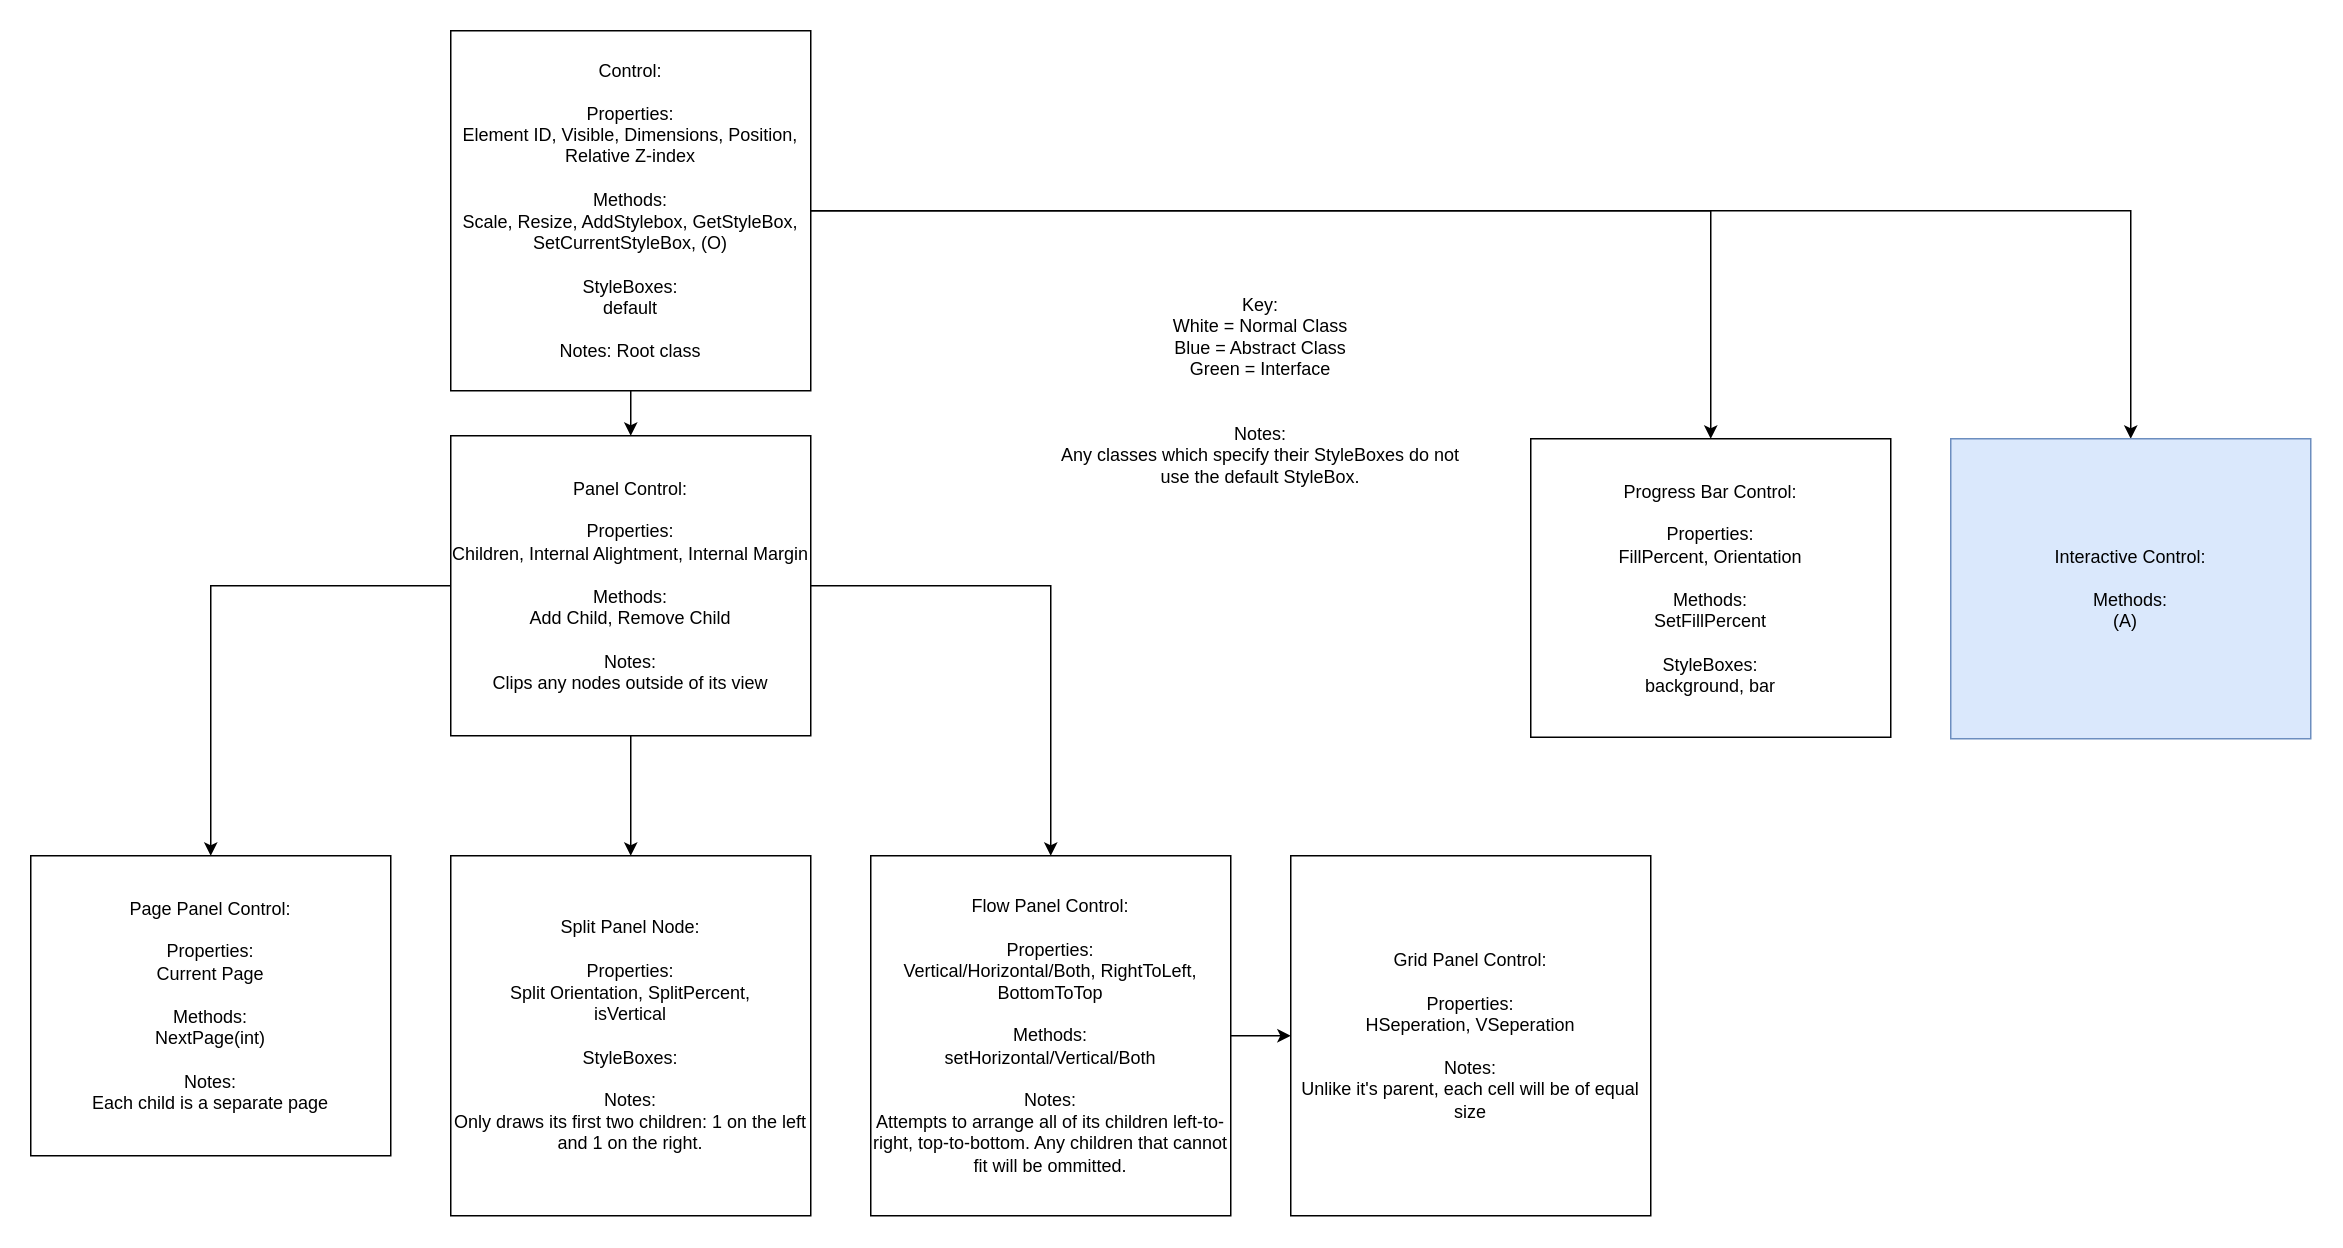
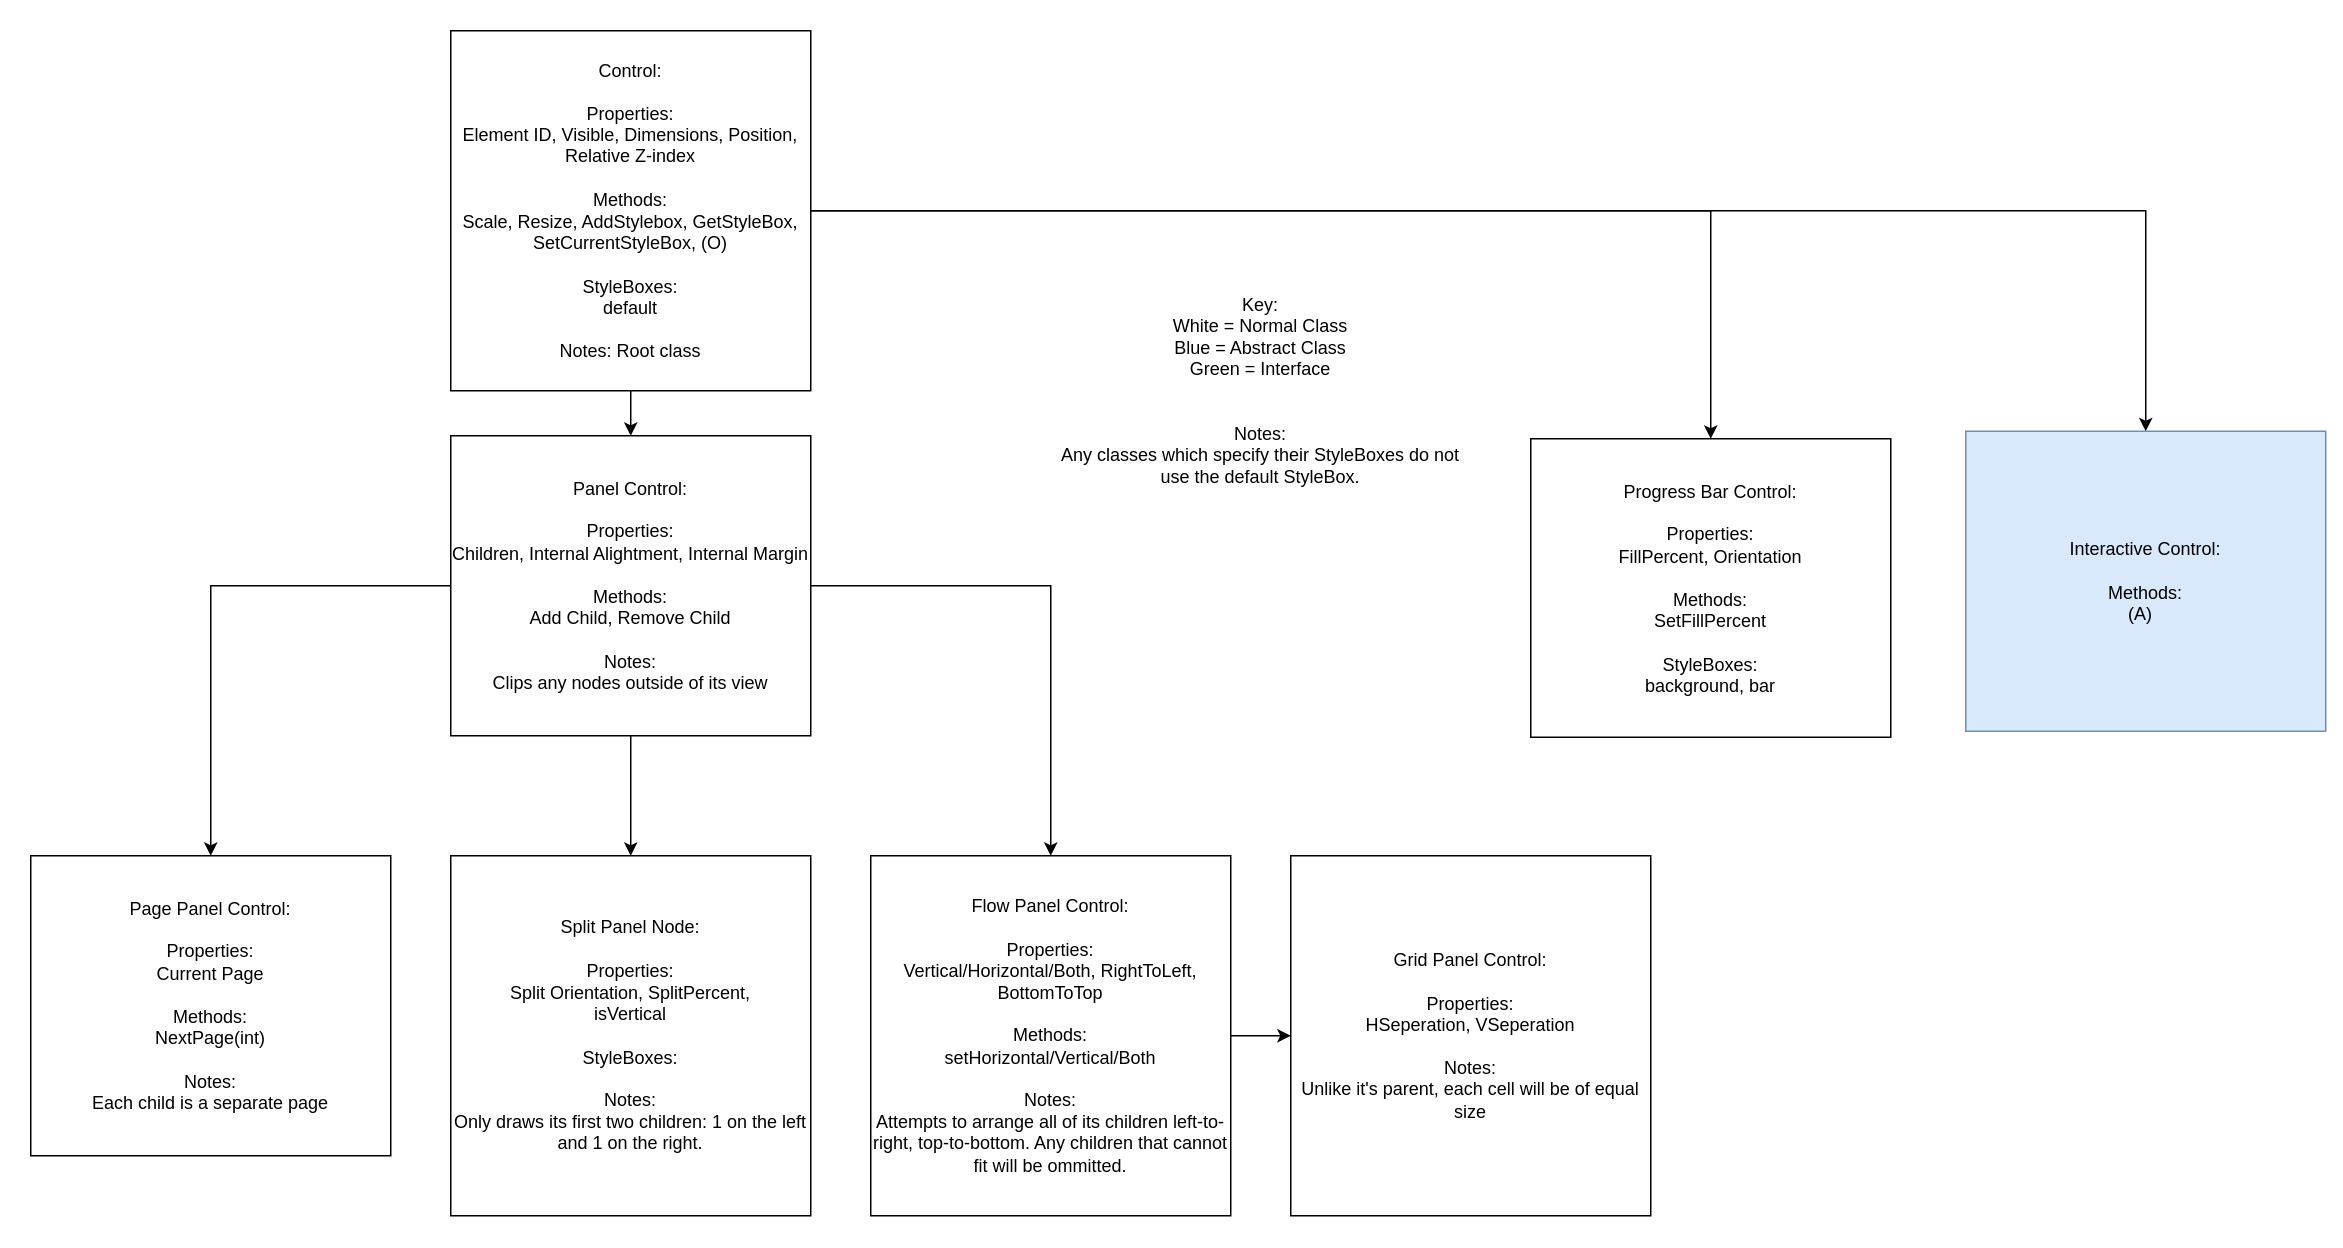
  <mxCell id="0" />
  <mxCell id="1" parent="0" />
  <mxCell id="2" style="edgeStyle=orthogonalEdgeStyle;rounded=0;orthogonalLoop=1;jettySize=auto;html=1;" edge="1" parent="1" source="5" target="9"><mxGeometry relative="1" as="geometry" /></mxCell>
  <mxCell id="3" style="edgeStyle=orthogonalEdgeStyle;rounded=0;orthogonalLoop=1;jettySize=auto;html=1;entryX=0.5;entryY=0;entryDx=0;entryDy=0;" edge="1" parent="1" source="5" target="10"><mxGeometry relative="1" as="geometry" /></mxCell>
  <mxCell id="4" style="edgeStyle=orthogonalEdgeStyle;rounded=0;orthogonalLoop=1;jettySize=auto;html=1;" edge="1" parent="1" source="5" target="12"><mxGeometry relative="1" as="geometry" /></mxCell>
  <mxCell id="5" value="Control:&lt;br&gt;&lt;br&gt;Properties:&lt;br&gt;Element ID, Visible, Dimensions, Position,&lt;br&gt;Relative Z-index&lt;br&gt;&lt;br&gt;Methods:&lt;br&gt;Scale, Resize, AddStylebox, GetStyleBox,&lt;br&gt;SetCurrentStyleBox, (O)&lt;br&gt;&lt;br&gt;StyleBoxes:&lt;br&gt;default&lt;br&gt;&lt;br&gt;Notes: Root class" style="rounded=0;whiteSpace=wrap;html=1;" vertex="1" parent="1"><mxGeometry x="300" y="20" width="240" height="240" as="geometry" /></mxCell>
  <mxCell id="6" style="edgeStyle=orthogonalEdgeStyle;rounded=0;orthogonalLoop=1;jettySize=auto;html=1;entryX=0.5;entryY=0;entryDx=0;entryDy=0;" edge="1" parent="1" source="9" target="14"><mxGeometry relative="1" as="geometry" /></mxCell>
  <mxCell id="7" style="edgeStyle=orthogonalEdgeStyle;rounded=0;orthogonalLoop=1;jettySize=auto;html=1;" edge="1" parent="1" source="9" target="16"><mxGeometry relative="1" as="geometry" /></mxCell>
  <mxCell id="8" style="edgeStyle=orthogonalEdgeStyle;rounded=0;orthogonalLoop=1;jettySize=auto;html=1;entryX=0.5;entryY=0;entryDx=0;entryDy=0;" edge="1" parent="1" source="9" target="13"><mxGeometry relative="1" as="geometry" /></mxCell>
  <mxCell id="9" value="Panel Control:&lt;br&gt;&lt;br&gt;Properties:&lt;br&gt;Children, Internal Alightment, Internal Margin&lt;br&gt;&lt;br&gt;Methods:&lt;br&gt;Add Child, Remove Child&lt;br&gt;&lt;br&gt;Notes:&lt;br&gt;Clips any nodes outside of its view" style="rounded=0;whiteSpace=wrap;html=1;" vertex="1" parent="1"><mxGeometry x="300" y="290" width="240" height="200" as="geometry" /></mxCell>
- <mxCell id="10" value="Interactive Control:&lt;br&gt;&lt;br&gt;Methods:&lt;br&gt;(A)&amp;nbsp;&amp;nbsp;" style="rounded=0;whiteSpace=wrap;html=1;fillColor=#dae8fc;strokeColor=#6c8ebf;" vertex="1" parent="1"><mxGeometry x="1300" y="292" width="240" height="200" as="geometry" /></mxCell>
+ <mxCell id="10" value="Interactive Control:&lt;br&gt;&lt;br&gt;Methods:&lt;br&gt;(A)&amp;nbsp;&amp;nbsp;" style="rounded=0;whiteSpace=wrap;html=1;fillColor=#dae8fc;strokeColor=#6c8ebf;" vertex="1" parent="1"><mxGeometry x="1310" y="287" width="240" height="200" as="geometry" /></mxCell>
  <mxCell id="11" value="Key:&lt;br&gt;White = Normal Class&lt;br&gt;Blue = Abstract Class&lt;br&gt;Green = Interface&lt;br&gt;&lt;br&gt;&lt;br&gt;Notes:&lt;br&gt;Any classes which specify their StyleBoxes do not use the default StyleBox." style="text;html=1;strokeColor=none;fillColor=none;align=center;verticalAlign=middle;whiteSpace=wrap;rounded=0;" vertex="1" parent="1"><mxGeometry x="700" y="160" width="280" height="200" as="geometry" /></mxCell>
  <mxCell id="12" value="Progress Bar Control:&lt;br&gt;&lt;br&gt;Properties:&lt;br&gt;FillPercent, Orientation&lt;br&gt;&lt;br&gt;Methods:&lt;br&gt;SetFillPercent&lt;br&gt;&lt;br&gt;StyleBoxes:&lt;br&gt;background, bar" style="rounded=0;whiteSpace=wrap;html=1;" vertex="1" parent="1"><mxGeometry x="1020" y="292" width="240" height="199" as="geometry" /></mxCell>
  <mxCell id="13" value="Split Panel Node:&lt;br&gt;&lt;br&gt;Properties: &lt;br&gt;Split Orientation, SplitPercent,&lt;br&gt;isVertical&lt;br&gt;&lt;br&gt;StyleBoxes:&lt;br&gt;&lt;br&gt;Notes:&lt;br&gt;Only draws its first two children: 1 on the left and 1 on the right." style="rounded=0;whiteSpace=wrap;html=1;" vertex="1" parent="1"><mxGeometry x="300" y="570" width="240" height="240" as="geometry" /></mxCell>
  <mxCell id="14" value="Page Panel Control:&lt;br&gt;&lt;br&gt;Properties:&lt;br&gt;Current Page&lt;br&gt;&lt;br&gt;Methods:&lt;br&gt;NextPage(int)&lt;br&gt;&lt;br&gt;Notes:&lt;br&gt;Each child is a separate page" style="rounded=0;whiteSpace=wrap;html=1;" vertex="1" parent="1"><mxGeometry x="20" y="570" width="240" height="200" as="geometry" /></mxCell>
  <mxCell id="15" style="edgeStyle=orthogonalEdgeStyle;rounded=0;orthogonalLoop=1;jettySize=auto;html=1;" edge="1" parent="1" source="16" target="17"><mxGeometry relative="1" as="geometry" /></mxCell>
  <mxCell id="16" value="Flow Panel Control:&lt;br&gt;&lt;br&gt;Properties:&lt;br&gt;Vertical/Horizontal/Both, RightToLeft, BottomToTop&lt;br&gt;&lt;br&gt;Methods:&lt;br&gt;setHorizontal/Vertical/Both&lt;br&gt;&lt;br&gt;Notes:&lt;br&gt;Attempts to arrange all of its children left-to-right, top-to-bottom. Any children that cannot fit will be ommitted." style="rounded=0;whiteSpace=wrap;html=1;" vertex="1" parent="1"><mxGeometry x="580" y="570" width="240" height="240" as="geometry" /></mxCell>
  <mxCell id="17" value="Grid Panel Control:&lt;br&gt;&lt;br&gt;Properties:&lt;br&gt;HSeperation, VSeperation&lt;br&gt;&lt;br&gt;Notes:&lt;br&gt;Unlike it's parent, each cell will be of equal size" style="rounded=0;whiteSpace=wrap;html=1;" vertex="1" parent="1"><mxGeometry x="860" y="570" width="240" height="240" as="geometry" /></mxCell>
